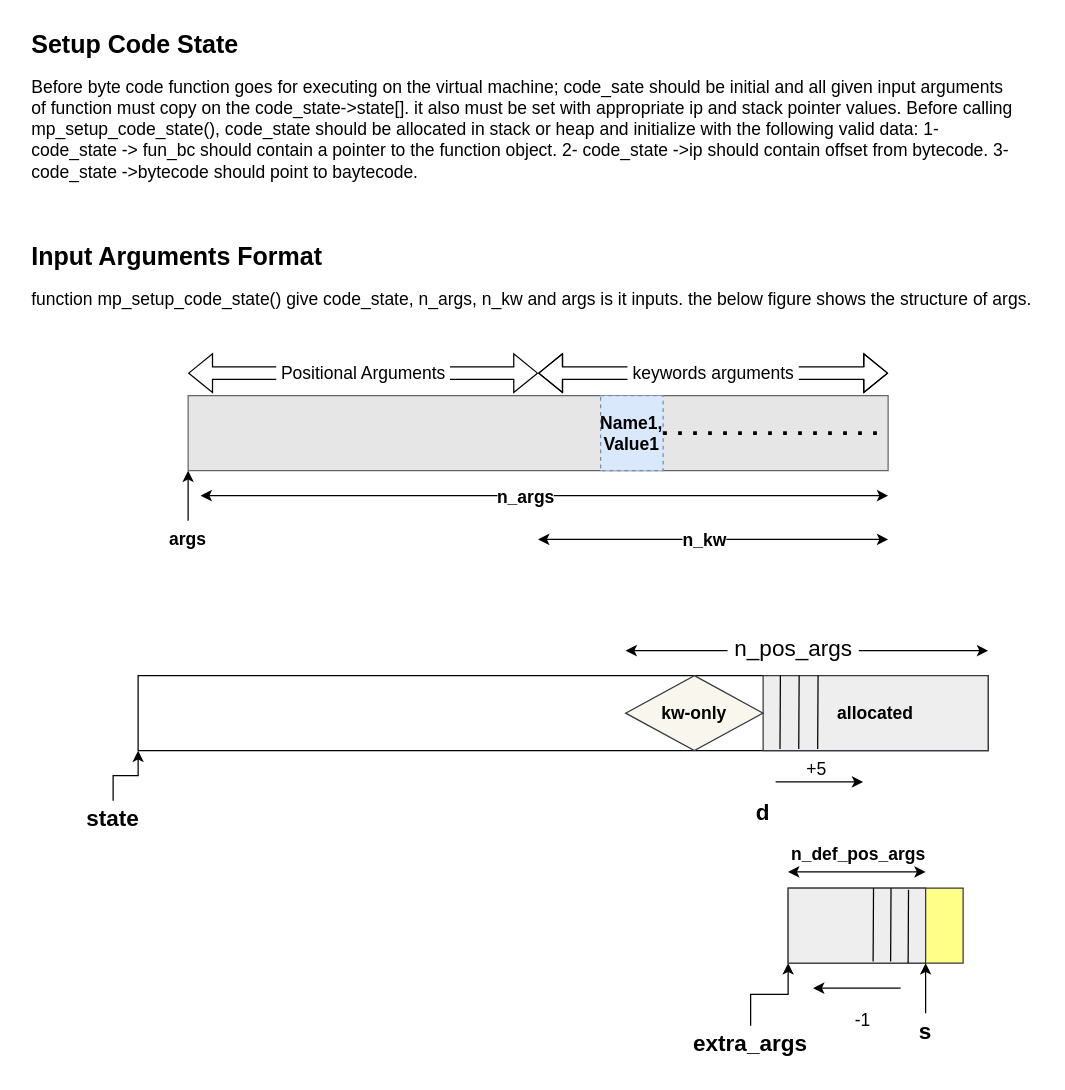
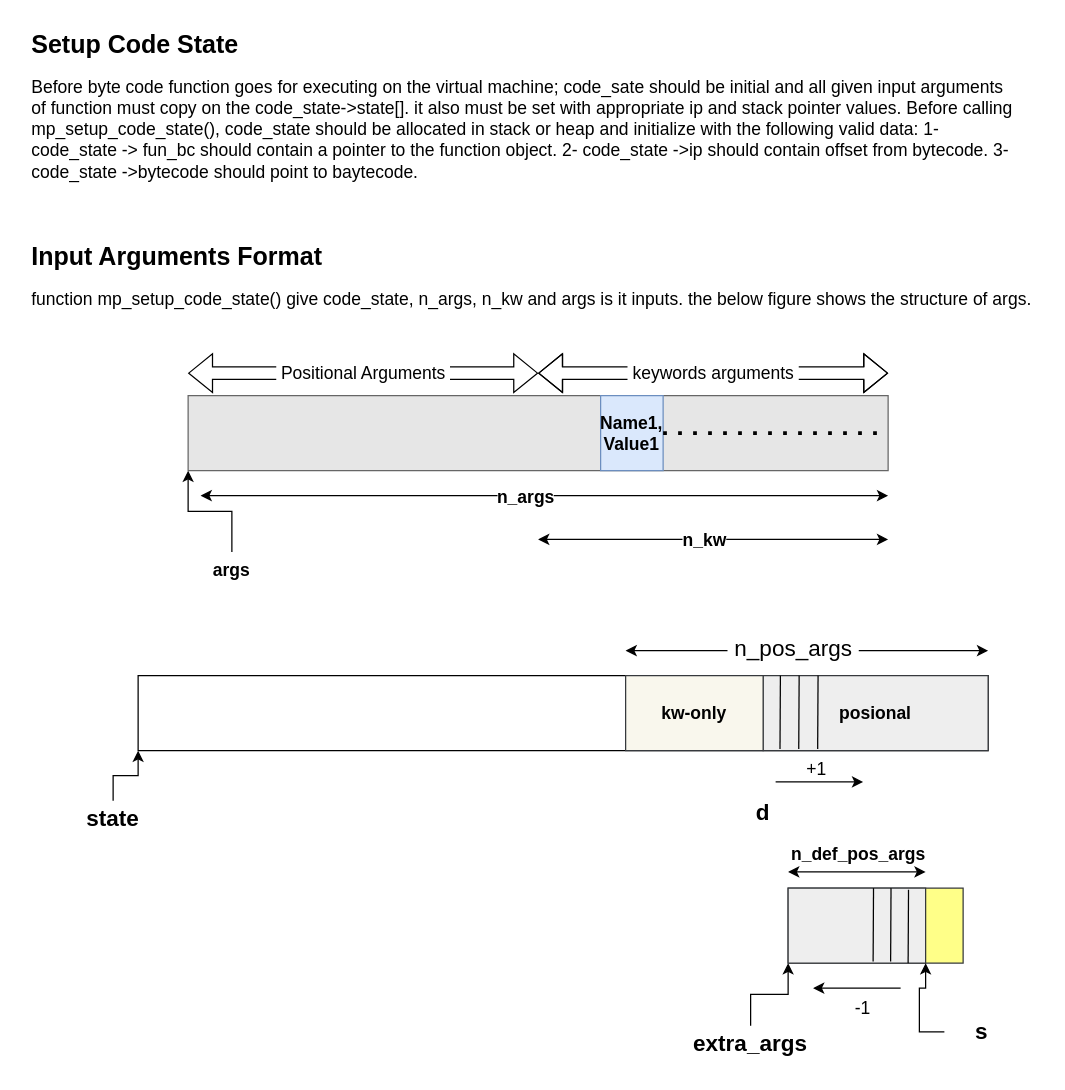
  <mxCell id="0" />
  <mxCell id="1" parent="0" />
  <mxCell id="2" value="&lt;h1 style=&quot;font-size: 20px&quot;&gt;Setup Code State&lt;br&gt;&lt;/h1&gt;&lt;p style=&quot;font-size: 14px&quot;&gt;&lt;span&gt;&lt;span style=&quot;font-weight: normal&quot;&gt;Before byte code function goes for executing on the virtual machine; code_sate should be initial and all given input arguments of function must copy on the code_state-&amp;gt;state[]. it also must be set with appropriate ip and stack pointer values. Before calling mp_setup_code_state(), code_state should be allocated in stack or heap and initialize with the following valid data: 1- code_state -&amp;gt; fun_bc should contain a pointer to the function object. 2- code_state -&amp;gt;ip should contain offset from bytecode. 3- code_state -&amp;gt;bytecode should point to baytecode.&lt;/span&gt;&lt;br&gt;&lt;/span&gt;&lt;/p&gt;" style="text;html=1;strokeColor=none;fillColor=none;spacing=5;spacingTop=-20;whiteSpace=wrap;overflow=hidden;rounded=0;fontStyle=1" parent="1" vertex="1"><mxGeometry x="20" y="20" width="800" height="130" as="geometry" /></mxCell>
  <mxCell id="3" value="&lt;h1 style=&quot;font-size: 20px&quot;&gt;Input Arguments Format&lt;br&gt;&lt;/h1&gt;&lt;p style=&quot;font-size: 14px&quot;&gt;function mp_setup_code_state() give code_state, n_args, n_kw and args is it inputs. the below figure shows the structure of args.&lt;br&gt;&lt;/p&gt;" style="text;html=1;strokeColor=none;fillColor=none;spacing=5;spacingTop=-20;whiteSpace=wrap;overflow=hidden;rounded=0;" vertex="1" parent="1"><mxGeometry x="20" y="190" width="810" height="80" as="geometry" /></mxCell>
  <mxCell id="4" value="" style="rounded=0;whiteSpace=wrap;html=1;fontSize=14;fillColor=#E6E6E6;fontColor=#333333;strokeColor=#666666;" vertex="1" parent="1"><mxGeometry x="150" y="316" width="560" height="60" as="geometry" /></mxCell>
  <mxCell id="5" style="edgeStyle=orthogonalEdgeStyle;rounded=0;orthogonalLoop=1;jettySize=auto;html=1;entryX=0;entryY=1;entryDx=0;entryDy=0;fontSize=14;" edge="1" parent="1" source="6" target="4"><mxGeometry relative="1" as="geometry" /></mxCell>
- <mxCell id="6" value="args" style="text;html=1;strokeColor=none;fillColor=none;align=center;verticalAlign=middle;whiteSpace=wrap;rounded=0;fontSize=14;fontStyle=1" vertex="1" parent="1"><mxGeometry x="120" y="416" width="60" height="30" as="geometry" /></mxCell>
+ <mxCell id="6" value="args" style="text;html=1;strokeColor=none;fillColor=none;align=center;verticalAlign=middle;whiteSpace=wrap;rounded=0;fontSize=14;fontStyle=1" vertex="1" parent="1"><mxGeometry x="155" y="441" width="60" height="30" as="geometry" /></mxCell>
  <mxCell id="7" value="" style="endArrow=classic;startArrow=classic;html=1;rounded=0;fontSize=14;" edge="1" parent="1"><mxGeometry width="50" height="50" relative="1" as="geometry"><mxPoint x="160" y="396" as="sourcePoint" /><mxPoint x="710" y="396" as="targetPoint" /></mxGeometry></mxCell>
  <mxCell id="8" value="n_args" style="edgeLabel;html=1;align=center;verticalAlign=middle;resizable=0;points=[];fontSize=14;fontStyle=1" vertex="1" connectable="0" parent="7"><mxGeometry x="-0.057" relative="1" as="geometry"><mxPoint as="offset" /></mxGeometry></mxCell>
  <mxCell id="9" value="" style="endArrow=classic;startArrow=classic;html=1;rounded=0;fontSize=14;" edge="1" parent="1"><mxGeometry width="50" height="50" relative="1" as="geometry"><mxPoint x="430" y="431" as="sourcePoint" /><mxPoint x="710" y="431" as="targetPoint" /><Array as="points"><mxPoint x="530" y="431" /></Array></mxGeometry></mxCell>
  <mxCell id="10" value="n_kw" style="edgeLabel;html=1;align=center;verticalAlign=middle;resizable=0;points=[];fontSize=14;fontStyle=1" vertex="1" connectable="0" parent="9"><mxGeometry x="-0.057" relative="1" as="geometry"><mxPoint as="offset" /></mxGeometry></mxCell>
- <mxCell id="11" value="Name1, Value1" style="rounded=0;whiteSpace=wrap;html=1;fontSize=14;fontStyle=1;fillColor=#dae8fc;strokeColor=#6c8ebf;dashed=1;" vertex="1" parent="1"><mxGeometry x="480" y="316" width="50" height="60" as="geometry" /></mxCell>
+ <mxCell id="11" value="Name1, Value1" style="rounded=0;whiteSpace=wrap;html=1;fontSize=14;fontStyle=1;fillColor=#dae8fc;strokeColor=#6c8ebf;" vertex="1" parent="1"><mxGeometry x="480" y="316" width="50" height="60" as="geometry" /></mxCell>
  <mxCell id="12" value="" style="endArrow=none;dashed=1;html=1;dashPattern=1 3;strokeWidth=3;rounded=0;fontSize=14;entryX=1;entryY=0.5;entryDx=0;entryDy=0;exitX=1;exitY=0.5;exitDx=0;exitDy=0;" edge="1" parent="1" source="11" target="4"><mxGeometry width="50" height="50" relative="1" as="geometry"><mxPoint x="380" y="296" as="sourcePoint" /><mxPoint x="430" y="246" as="targetPoint" /></mxGeometry></mxCell>
  <mxCell id="13" value="&amp;nbsp;Positional Arguments&amp;nbsp; " style="shape=flexArrow;endArrow=classic;startArrow=classic;html=1;rounded=0;fontSize=14;strokeWidth=1;labelBackgroundColor=#FFFFFF;" edge="1" parent="1"><mxGeometry width="100" height="100" relative="1" as="geometry"><mxPoint x="150" y="298" as="sourcePoint" /><mxPoint x="430" y="298" as="targetPoint" /></mxGeometry></mxCell>
  <mxCell id="14" value="&amp;nbsp;keywords arguments&amp;nbsp; " style="shape=flexArrow;endArrow=classic;startArrow=classic;html=1;rounded=0;labelBackgroundColor=#FFFFFF;fontSize=14;strokeWidth=1;" edge="1" parent="1"><mxGeometry width="100" height="100" relative="1" as="geometry"><mxPoint x="430" y="298" as="sourcePoint" /><mxPoint x="710" y="298" as="targetPoint" /><Array as="points"><mxPoint x="570" y="298" /></Array></mxGeometry></mxCell>
  <mxCell id="15" style="edgeStyle=orthogonalEdgeStyle;rounded=0;orthogonalLoop=1;jettySize=auto;html=1;entryX=0.5;entryY=0;entryDx=0;entryDy=0;entryPerimeter=0;labelBackgroundColor=#FFFFFF;fontSize=12;strokeWidth=1;" edge="1" parent="1"><mxGeometry relative="1" as="geometry"><mxPoint x="670" y="750" as="sourcePoint" /></mxGeometry></mxCell>
  <mxCell id="16" value="" style="rounded=0;whiteSpace=wrap;html=1;fontSize=12;" vertex="1" parent="1"><mxGeometry x="110" y="540" width="680" height="60" as="geometry" /></mxCell>
- <mxCell id="17" value="allocated" style="rounded=0;whiteSpace=wrap;html=1;fontSize=14;fillColor=#eeeeee;strokeColor=#36393d;fontStyle=1" vertex="1" parent="1"><mxGeometry x="610" y="540" width="180" height="60" as="geometry" /></mxCell>
- <mxCell id="18" value="kw-only" style="rhombus;whiteSpace=wrap;html=1;fontSize=14;fillColor=#f9f7ed;strokeColor=#36393d;fontStyle=1;" vertex="1" parent="1"><mxGeometry x="500" y="540" width="110" height="60" as="geometry" /></mxCell>
+ <mxCell id="17" value="posional" style="rounded=0;whiteSpace=wrap;html=1;fontSize=14;fillColor=#eeeeee;strokeColor=#36393d;fontStyle=1" vertex="1" parent="1"><mxGeometry x="610" y="540" width="180" height="60" as="geometry" /></mxCell>
+ <mxCell id="18" value="kw-only" style="rounded=0;whiteSpace=wrap;html=1;fontSize=14;fillColor=#f9f7ed;strokeColor=#36393d;fontStyle=1" vertex="1" parent="1"><mxGeometry x="500" y="540" width="110" height="60" as="geometry" /></mxCell>
  <mxCell id="19" style="edgeStyle=orthogonalEdgeStyle;rounded=0;orthogonalLoop=1;jettySize=auto;html=1;entryX=0;entryY=1;entryDx=0;entryDy=0;labelBackgroundColor=#FFFFFF;fontSize=12;strokeWidth=1;" edge="1" parent="1" source="20" target="16"><mxGeometry relative="1" as="geometry" /></mxCell>
  <mxCell id="20" value="state" style="text;html=1;strokeColor=none;fillColor=none;align=center;verticalAlign=middle;whiteSpace=wrap;rounded=0;fontSize=18;fontStyle=1" vertex="1" parent="1"><mxGeometry x="60" y="640" width="60" height="30" as="geometry" /></mxCell>
  <mxCell id="21" value="d" style="text;html=1;strokeColor=none;fillColor=none;align=center;verticalAlign=middle;whiteSpace=wrap;rounded=0;fontSize=18;fontStyle=1" vertex="1" parent="1"><mxGeometry x="580" y="635" width="60" height="30" as="geometry" /></mxCell>
  <mxCell id="22" value="" style="endArrow=classic;startArrow=classic;html=1;rounded=0;labelBackgroundColor=#FFFFFF;fontSize=18;strokeWidth=1;" edge="1" parent="1"><mxGeometry width="50" height="50" relative="1" as="geometry"><mxPoint x="500" y="520" as="sourcePoint" /><mxPoint x="790" y="520" as="targetPoint" /></mxGeometry></mxCell>
  <mxCell id="23" value="&amp;nbsp;n_pos_args&amp;nbsp; " style="edgeLabel;html=1;align=center;verticalAlign=middle;resizable=0;points=[];fontSize=18;" vertex="1" connectable="0" parent="22"><mxGeometry x="-0.086" y="-4" relative="1" as="geometry"><mxPoint y="-6" as="offset" /></mxGeometry></mxCell>
  <mxCell id="24" value="" style="endArrow=classic;html=1;rounded=0;labelBackgroundColor=#FFFFFF;fontSize=18;strokeWidth=1;" edge="1" parent="1"><mxGeometry width="50" height="50" relative="1" as="geometry"><mxPoint x="620" y="625" as="sourcePoint" /><mxPoint x="690" y="625" as="targetPoint" /></mxGeometry></mxCell>
  <mxCell id="25" value="" style="rounded=0;whiteSpace=wrap;html=1;fontSize=14;fillColor=#ffff88;strokeColor=#36393d;" vertex="1" parent="1"><mxGeometry x="630" y="710" width="140" height="60" as="geometry" /></mxCell>
  <mxCell id="26" style="edgeStyle=orthogonalEdgeStyle;rounded=0;orthogonalLoop=1;jettySize=auto;html=1;entryX=0;entryY=1;entryDx=0;entryDy=0;labelBackgroundColor=#FFFFFF;fontSize=14;strokeWidth=1;" edge="1" parent="1" source="27" target="25"><mxGeometry relative="1" as="geometry" /></mxCell>
  <mxCell id="27" value="extra_args" style="text;html=1;strokeColor=none;fillColor=none;align=center;verticalAlign=middle;whiteSpace=wrap;rounded=0;fontSize=18;fontStyle=1" vertex="1" parent="1"><mxGeometry x="570" y="820" width="60" height="30" as="geometry" /></mxCell>
- <mxCell id="28" value="+5" style="text;html=1;strokeColor=none;fillColor=none;align=center;verticalAlign=middle;whiteSpace=wrap;rounded=0;fontSize=14;" vertex="1" parent="1"><mxGeometry x="638.5" y="600" width="27.5" height="29" as="geometry" /></mxCell>
+ <mxCell id="28" value="+1" style="text;html=1;strokeColor=none;fillColor=none;align=center;verticalAlign=middle;whiteSpace=wrap;rounded=0;fontSize=14;" vertex="1" parent="1"><mxGeometry x="638.5" y="600" width="27.5" height="29" as="geometry" /></mxCell>
  <mxCell id="29" value="" style="rounded=0;whiteSpace=wrap;html=1;fontSize=14;fillColor=#eeeeee;strokeColor=#36393d;" vertex="1" parent="1"><mxGeometry x="630" y="710" width="110" height="60" as="geometry" /></mxCell>
  <mxCell id="30" style="edgeStyle=orthogonalEdgeStyle;rounded=0;orthogonalLoop=1;jettySize=auto;html=1;entryX=1;entryY=1;entryDx=0;entryDy=0;labelBackgroundColor=#FFFFFF;fontSize=14;strokeWidth=1;" edge="1" parent="1" source="31" target="29"><mxGeometry relative="1" as="geometry" /></mxCell>
- <mxCell id="31" value="s" style="text;html=1;strokeColor=none;fillColor=none;align=center;verticalAlign=middle;whiteSpace=wrap;rounded=0;fontSize=18;fontStyle=1" vertex="1" parent="1"><mxGeometry x="710" y="810" width="60" height="30" as="geometry" /></mxCell>
+ <mxCell id="31" value="s" style="text;html=1;strokeColor=none;fillColor=none;align=center;verticalAlign=middle;whiteSpace=wrap;rounded=0;fontSize=18;fontStyle=1" vertex="1" parent="1"><mxGeometry x="755" y="810" width="60" height="30" as="geometry" /></mxCell>
  <mxCell id="32" value="" style="endArrow=classic;startArrow=classic;html=1;rounded=0;labelBackgroundColor=#FFFFFF;fontSize=14;strokeWidth=1;" edge="1" parent="1"><mxGeometry width="50" height="50" relative="1" as="geometry"><mxPoint x="630" y="697" as="sourcePoint" /><mxPoint x="740" y="697" as="targetPoint" /></mxGeometry></mxCell>
  <mxCell id="33" value="&amp;nbsp; n_def_pos_args&amp;nbsp; " style="edgeLabel;html=1;align=center;verticalAlign=middle;resizable=0;points=[];fontSize=14;fontStyle=1" vertex="1" connectable="0" parent="32"><mxGeometry x="-0.26" y="-4" relative="1" as="geometry"><mxPoint x="12" y="-19" as="offset" /></mxGeometry></mxCell>
  <mxCell id="34" value="" style="endArrow=classic;html=1;rounded=0;labelBackgroundColor=#FFFFFF;fontSize=14;strokeWidth=1;" edge="1" parent="1"><mxGeometry width="50" height="50" relative="1" as="geometry"><mxPoint x="720" y="790" as="sourcePoint" /><mxPoint x="650" y="790" as="targetPoint" /></mxGeometry></mxCell>
- <mxCell id="35" value="-1" style="text;html=1;strokeColor=none;fillColor=none;align=center;verticalAlign=middle;whiteSpace=wrap;rounded=0;fontSize=14;" vertex="1" parent="1"><mxGeometry x="676.25" y="801" width="27.5" height="29" as="geometry" /></mxCell>
+ <mxCell id="35" value="-1" style="text;html=1;strokeColor=none;fillColor=none;align=center;verticalAlign=middle;whiteSpace=wrap;rounded=0;fontSize=14;" vertex="1" parent="1"><mxGeometry x="676.25" y="791" width="27.5" height="29" as="geometry" /></mxCell>
  <mxCell id="36" value="" style="endArrow=none;html=1;rounded=0;labelBackgroundColor=#FFFFFF;fontSize=14;strokeWidth=1;exitX=0.832;exitY=0.021;exitDx=0;exitDy=0;exitPerimeter=0;" edge="1" parent="1"><mxGeometry width="50" height="50" relative="1" as="geometry"><mxPoint x="726.32" y="711.26" as="sourcePoint" /><mxPoint x="726" y="770" as="targetPoint" /></mxGeometry></mxCell>
  <mxCell id="37" value="" style="endArrow=none;html=1;rounded=0;labelBackgroundColor=#FFFFFF;fontSize=14;strokeWidth=1;exitX=0.832;exitY=0.021;exitDx=0;exitDy=0;exitPerimeter=0;" edge="1" parent="1"><mxGeometry width="50" height="50" relative="1" as="geometry"><mxPoint x="712.32" y="710" as="sourcePoint" /><mxPoint x="712" y="768.74" as="targetPoint" /></mxGeometry></mxCell>
  <mxCell id="38" value="" style="endArrow=none;html=1;rounded=0;labelBackgroundColor=#FFFFFF;fontSize=14;strokeWidth=1;exitX=0.832;exitY=0.021;exitDx=0;exitDy=0;exitPerimeter=0;" edge="1" parent="1"><mxGeometry width="50" height="50" relative="1" as="geometry"><mxPoint x="698.32" y="710" as="sourcePoint" /><mxPoint x="698" y="768.74" as="targetPoint" /></mxGeometry></mxCell>
  <mxCell id="39" value="" style="endArrow=none;html=1;rounded=0;labelBackgroundColor=#FFFFFF;fontSize=14;strokeWidth=1;exitX=0.832;exitY=0.021;exitDx=0;exitDy=0;exitPerimeter=0;" edge="1" parent="1"><mxGeometry width="50" height="50" relative="1" as="geometry"><mxPoint x="623.82" y="540" as="sourcePoint" /><mxPoint x="623.5" y="598.74" as="targetPoint" /></mxGeometry></mxCell>
  <mxCell id="40" value="" style="endArrow=none;html=1;rounded=0;labelBackgroundColor=#FFFFFF;fontSize=14;strokeWidth=1;exitX=0.832;exitY=0.021;exitDx=0;exitDy=0;exitPerimeter=0;" edge="1" parent="1"><mxGeometry width="50" height="50" relative="1" as="geometry"><mxPoint x="638.82" y="540" as="sourcePoint" /><mxPoint x="638.5" y="598.74" as="targetPoint" /></mxGeometry></mxCell>
  <mxCell id="41" value="" style="endArrow=none;html=1;rounded=0;labelBackgroundColor=#FFFFFF;fontSize=14;strokeWidth=1;exitX=0.832;exitY=0.021;exitDx=0;exitDy=0;exitPerimeter=0;" edge="1" parent="1"><mxGeometry width="50" height="50" relative="1" as="geometry"><mxPoint x="653.95" y="540" as="sourcePoint" /><mxPoint x="653.63" y="598.74" as="targetPoint" /></mxGeometry></mxCell>
